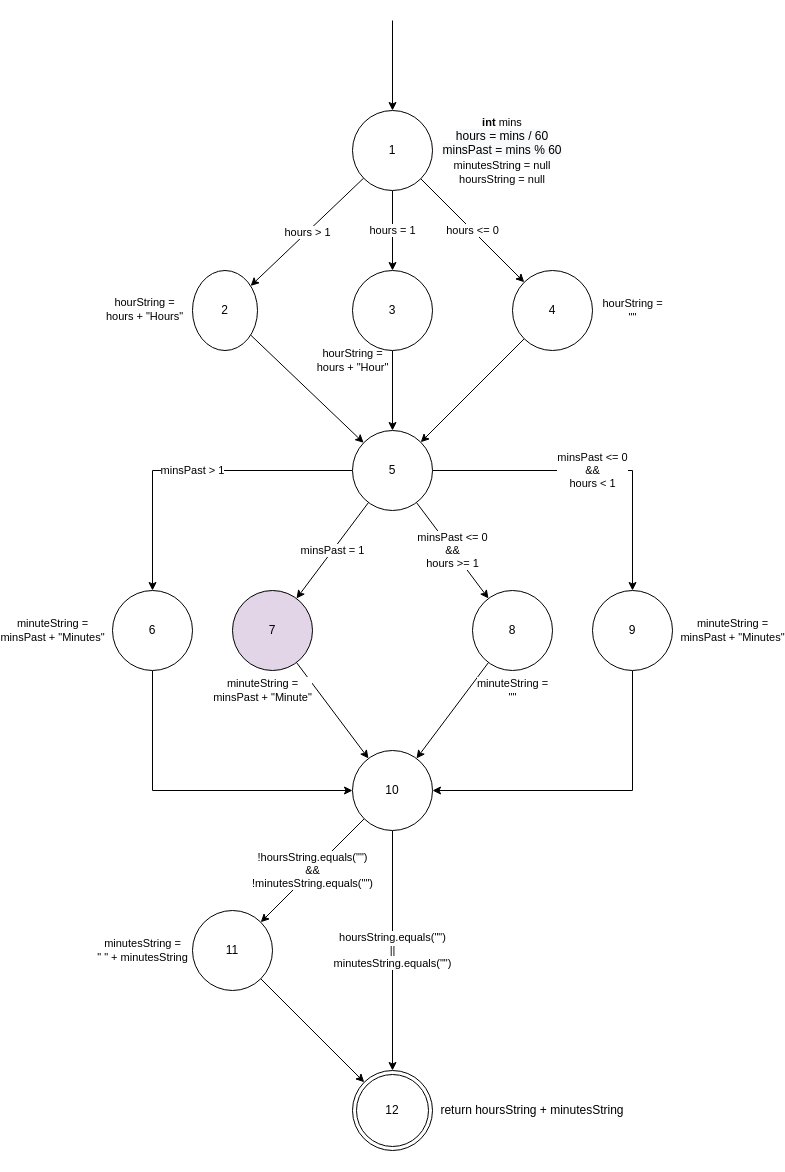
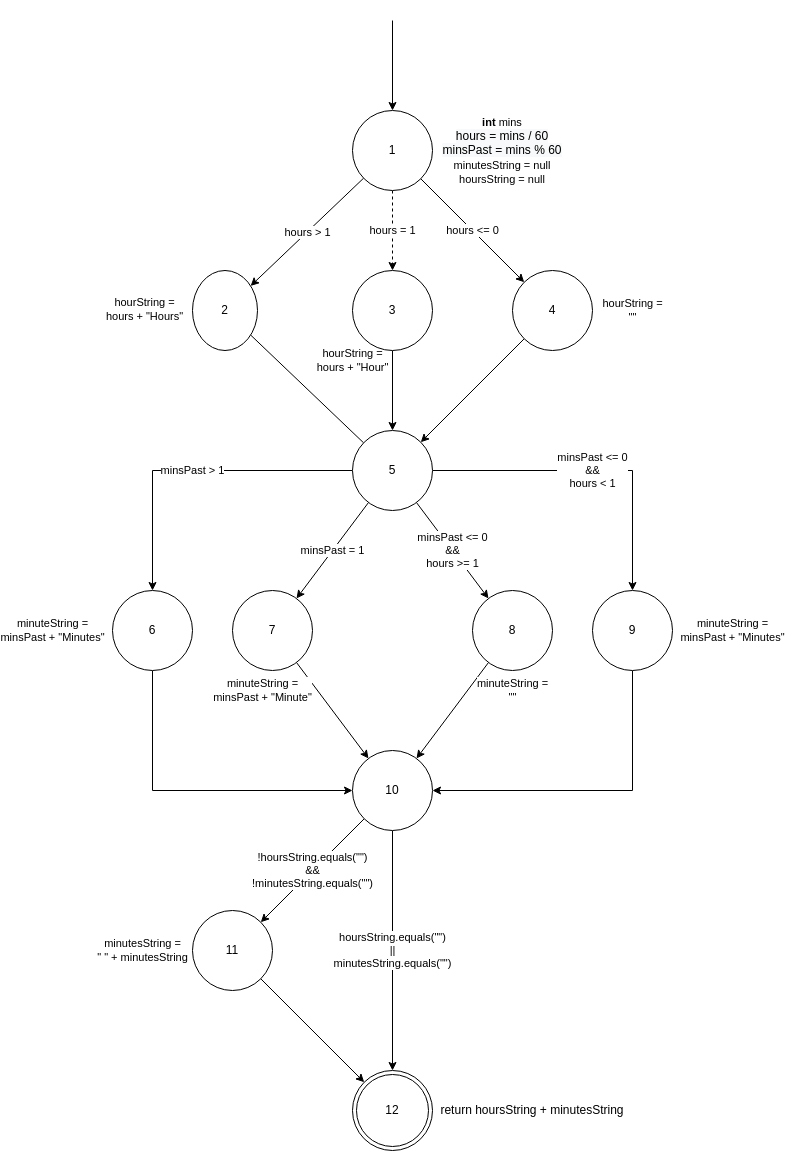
  <mxCell id="0" />
  <mxCell id="1" parent="0" />
  <mxCell id="2" value="hours &amp;gt; 1" style="rounded=0;orthogonalLoop=1;jettySize=auto;html=1;" parent="1" source="5" target="7" edge="1"><mxGeometry relative="1" as="geometry" /></mxCell>
- <mxCell id="3" value="hours = 1" style="edgeStyle=none;rounded=0;orthogonalLoop=1;jettySize=auto;html=1;" parent="1" source="5" target="9" edge="1"><mxGeometry relative="1" as="geometry" /></mxCell>
+ <mxCell id="3" value="hours = 1" style="edgeStyle=none;rounded=0;orthogonalLoop=1;jettySize=auto;html=1;dashed=1;" parent="1" source="5" target="9" edge="1"><mxGeometry relative="1" as="geometry" /></mxCell>
  <mxCell id="4" value="hours &amp;lt;= 0" style="edgeStyle=none;rounded=0;orthogonalLoop=1;jettySize=auto;html=1;" parent="1" source="5" target="11" edge="1"><mxGeometry relative="1" as="geometry" /></mxCell>
  <mxCell id="5" value="1" style="ellipse;whiteSpace=wrap;html=1;aspect=fixed;" parent="1" vertex="1"><mxGeometry x="260" y="110" width="80" height="80" as="geometry" /></mxCell>
- <mxCell id="6" value="&lt;span style=&quot;font-family: &amp;#34;helvetica&amp;#34;&quot;&gt;hourString =&lt;/span&gt;&lt;br style=&quot;background-color: rgb(248 , 249 , 250) ; font-family: &amp;#34;helvetica&amp;#34;&quot;&gt;&lt;span style=&quot;font-family: &amp;#34;helvetica&amp;#34;&quot;&gt;hours + &quot;Hours&quot;&lt;/span&gt;" style="edgeStyle=none;rounded=0;orthogonalLoop=1;jettySize=auto;html=1;" parent="1" source="7" target="17" edge="1"><mxGeometry x="-1" y="-112" relative="1" as="geometry"><mxPoint x="-29" y="-107" as="offset" /></mxGeometry></mxCell>
+ <mxCell id="6" value="&lt;span style=&quot;font-family: &amp;#34;helvetica&amp;#34;&quot;&gt;hourString =&lt;/span&gt;&lt;br style=&quot;background-color: rgb(248 , 249 , 250) ; font-family: &amp;#34;helvetica&amp;#34;&quot;&gt;&lt;span style=&quot;font-family: &amp;#34;helvetica&amp;#34;&quot;&gt;hours + &quot;Hours&quot;&lt;/span&gt;" style="edgeStyle=none;rounded=0;orthogonalLoop=1;jettySize=auto;html=1;endArrow=none;" parent="1" source="7" target="17" edge="1"><mxGeometry x="-1" y="-112" relative="1" as="geometry"><mxPoint x="-29" y="-107" as="offset" /></mxGeometry></mxCell>
  <mxCell id="7" value="2" style="ellipse;whiteSpace=wrap;html=1;aspect=fixed;" parent="1" vertex="1"><mxGeometry x="100" y="270" width="65" height="80" as="geometry" /></mxCell>
  <mxCell id="8" value="hourString =&lt;br&gt;hours + &quot;Hour&quot;" style="edgeStyle=none;rounded=0;orthogonalLoop=1;jettySize=auto;html=1;" parent="1" source="9" target="17" edge="1"><mxGeometry x="-0.75" y="-40" relative="1" as="geometry"><mxPoint as="offset" /></mxGeometry></mxCell>
  <mxCell id="9" value="3" style="ellipse;whiteSpace=wrap;html=1;aspect=fixed;" parent="1" vertex="1"><mxGeometry x="260" y="270" width="80" height="80" as="geometry" /></mxCell>
  <mxCell id="10" value="&lt;span style=&quot;font-family: &amp;#34;helvetica&amp;#34;&quot;&gt;hourString =&lt;/span&gt;&lt;br style=&quot;background-color: rgb(248 , 249 , 250) ; font-family: &amp;#34;helvetica&amp;#34;&quot;&gt;&lt;span style=&quot;font-family: &amp;#34;helvetica&amp;#34;&quot;&gt;&quot;&quot;&lt;/span&gt;" style="edgeStyle=none;rounded=0;orthogonalLoop=1;jettySize=auto;html=1;" parent="1" source="11" target="17" edge="1"><mxGeometry x="-1" y="112" relative="1" as="geometry"><mxPoint x="29" y="-107" as="offset" /></mxGeometry></mxCell>
  <mxCell id="11" value="4" style="ellipse;whiteSpace=wrap;html=1;aspect=fixed;" parent="1" vertex="1"><mxGeometry x="420" y="270" width="80" height="80" as="geometry" /></mxCell>
  <mxCell id="12" value="" style="endArrow=classic;html=1;entryX=0.5;entryY=0;entryDx=0;entryDy=0;" parent="1" target="5" edge="1"><mxGeometry x="-0.111" width="50" height="50" relative="1" as="geometry"><mxPoint x="300" y="20" as="sourcePoint" /><mxPoint x="220" y="90" as="targetPoint" /><mxPoint as="offset" /></mxGeometry></mxCell>
  <mxCell id="13" value="minsPast &amp;lt;= 0&lt;br&gt;&amp;amp;&amp;amp;&lt;br&gt;hours &amp;gt;= 1" style="edgeStyle=none;rounded=0;orthogonalLoop=1;jettySize=auto;html=1;" parent="1" source="17" target="23" edge="1"><mxGeometry relative="1" as="geometry" /></mxCell>
  <mxCell id="14" value="minsPast &amp;lt;= 0&lt;br&gt;&amp;amp;&amp;amp;&lt;br&gt;hours &amp;lt; 1" style="edgeStyle=orthogonalEdgeStyle;rounded=0;orthogonalLoop=1;jettySize=auto;html=1;" parent="1" source="17" target="25" edge="1"><mxGeometry relative="1" as="geometry" /></mxCell>
  <mxCell id="15" value="minsPast &amp;gt; 1" style="edgeStyle=orthogonalEdgeStyle;rounded=0;orthogonalLoop=1;jettySize=auto;html=1;" parent="1" source="17" target="21" edge="1"><mxGeometry relative="1" as="geometry" /></mxCell>
  <mxCell id="16" value="minsPast = 1" style="edgeStyle=none;rounded=0;orthogonalLoop=1;jettySize=auto;html=1;" parent="1" source="17" target="19" edge="1"><mxGeometry relative="1" as="geometry" /></mxCell>
  <mxCell id="17" value="5" style="ellipse;whiteSpace=wrap;html=1;aspect=fixed;" parent="1" vertex="1"><mxGeometry x="260" y="430" width="80" height="80" as="geometry" /></mxCell>
  <mxCell id="18" value="minuteString =&lt;br&gt;minsPast + &quot;Minute&quot;" style="edgeStyle=none;rounded=0;orthogonalLoop=1;jettySize=auto;html=1;" parent="1" source="19" target="28" edge="1"><mxGeometry x="-0.967" y="-44" relative="1" as="geometry"><mxPoint as="offset" /></mxGeometry></mxCell>
- <mxCell id="19" value="7" style="ellipse;whiteSpace=wrap;html=1;aspect=fixed;fillColor=#e1d5e7;" parent="1" vertex="1"><mxGeometry x="140" y="590" width="80" height="80" as="geometry" /></mxCell>
+ <mxCell id="19" value="7" style="ellipse;whiteSpace=wrap;html=1;aspect=fixed;" parent="1" vertex="1"><mxGeometry x="140" y="590" width="80" height="80" as="geometry" /></mxCell>
  <mxCell id="20" value="minuteString =&lt;br&gt;minsPast + &quot;Minutes&quot;" style="edgeStyle=orthogonalEdgeStyle;rounded=0;orthogonalLoop=1;jettySize=auto;html=1;" parent="1" source="21" target="28" edge="1"><mxGeometry x="-1" y="-108" relative="1" as="geometry"><Array as="points"><mxPoint x="60" y="790" /></Array><mxPoint x="8" y="-40" as="offset" /></mxGeometry></mxCell>
  <mxCell id="21" value="6" style="ellipse;whiteSpace=wrap;html=1;aspect=fixed;" parent="1" vertex="1"><mxGeometry x="20" y="590" width="80" height="80" as="geometry" /></mxCell>
  <mxCell id="22" value="minuteString =&lt;br&gt;&quot;&quot;" style="edgeStyle=none;rounded=0;orthogonalLoop=1;jettySize=auto;html=1;" parent="1" source="23" target="28" edge="1"><mxGeometry x="-0.867" y="36" relative="1" as="geometry"><mxPoint as="offset" /></mxGeometry></mxCell>
  <mxCell id="23" value="8" style="ellipse;whiteSpace=wrap;html=1;aspect=fixed;" parent="1" vertex="1"><mxGeometry x="380" y="590" width="80" height="80" as="geometry" /></mxCell>
  <mxCell id="24" value="&lt;span&gt;minuteString =&lt;/span&gt;&lt;br style=&quot;background-color: rgb(248 , 249 , 250)&quot;&gt;&lt;span&gt;minsPast + &quot;Minutes&quot;&lt;/span&gt;" style="edgeStyle=orthogonalEdgeStyle;rounded=0;orthogonalLoop=1;jettySize=auto;html=1;" parent="1" source="25" target="28" edge="1"><mxGeometry x="-1" y="108" relative="1" as="geometry"><Array as="points"><mxPoint x="540" y="790" /></Array><mxPoint x="-8" y="-40" as="offset" /></mxGeometry></mxCell>
  <mxCell id="25" value="9" style="ellipse;whiteSpace=wrap;html=1;aspect=fixed;" parent="1" vertex="1"><mxGeometry x="500" y="590" width="80" height="80" as="geometry" /></mxCell>
  <mxCell id="26" value="!hoursString.equals(&quot;&quot;)&lt;br&gt;&amp;amp;&amp;amp;&lt;br&gt;!minutesString.equals(&quot;&quot;)" style="rounded=0;orthogonalLoop=1;jettySize=auto;html=1;" parent="1" source="28" target="30" edge="1"><mxGeometry relative="1" as="geometry" /></mxCell>
  <mxCell id="27" value="hoursString.equals(&quot;&quot;)&lt;br&gt;||&lt;br&gt;minutesString.equals(&quot;&quot;)" style="edgeStyle=none;rounded=0;orthogonalLoop=1;jettySize=auto;html=1;" parent="1" source="28" target="31" edge="1"><mxGeometry relative="1" as="geometry" /></mxCell>
  <mxCell id="28" value="10" style="ellipse;whiteSpace=wrap;html=1;aspect=fixed;" parent="1" vertex="1"><mxGeometry x="260" y="750" width="80" height="80" as="geometry" /></mxCell>
  <mxCell id="29" value="minutesString =&lt;br&gt;&quot; &quot; + minutesString" style="edgeStyle=none;rounded=0;orthogonalLoop=1;jettySize=auto;html=1;" parent="1" source="30" target="31" edge="1"><mxGeometry x="-1" y="-122" relative="1" as="geometry"><mxPoint x="-32" y="-115" as="offset" /></mxGeometry></mxCell>
  <mxCell id="30" value="11" style="ellipse;whiteSpace=wrap;html=1;aspect=fixed;" parent="1" vertex="1"><mxGeometry x="100" y="910" width="80" height="80" as="geometry" /></mxCell>
  <mxCell id="31" value="12" style="ellipse;shape=doubleEllipse;whiteSpace=wrap;html=1;aspect=fixed;" parent="1" vertex="1"><mxGeometry x="260" y="1070" width="80" height="80" as="geometry" /></mxCell>
  <mxCell id="32" value="return hoursString + minutesString" style="text;html=1;strokeColor=none;fillColor=none;align=center;verticalAlign=middle;whiteSpace=wrap;rounded=0;" parent="1" vertex="1"><mxGeometry x="340" y="1100" width="200" height="20" as="geometry" /></mxCell>
  <mxCell id="33" value="&lt;b style=&quot;color: rgb(0 , 0 , 0) ; font-family: &amp;#34;helvetica&amp;#34; ; font-size: 11px ; font-style: normal ; letter-spacing: normal ; text-align: center ; text-indent: 0px ; text-transform: none ; word-spacing: 0px&quot;&gt;int&lt;span&gt;&amp;nbsp;&lt;/span&gt;&lt;/b&gt;&lt;span style=&quot;color: rgb(0 , 0 , 0) ; font-family: &amp;#34;helvetica&amp;#34; ; font-size: 11px ; font-style: normal ; font-weight: 400 ; letter-spacing: normal ; text-align: center ; text-indent: 0px ; text-transform: none ; word-spacing: 0px ; background-color: rgb(255 , 255 , 255) ; display: inline ; float: none&quot;&gt;mins&lt;/span&gt;&lt;br style=&quot;color: rgb(0 , 0 , 0) ; font-family: &amp;#34;helvetica&amp;#34; ; font-size: 11px ; font-style: normal ; font-weight: 400 ; letter-spacing: normal ; text-align: center ; text-indent: 0px ; text-transform: none ; word-spacing: 0px&quot;&gt;&lt;span style=&quot;color: rgb(0 , 0 , 0) ; font-family: &amp;#34;helvetica&amp;#34; ; font-style: normal ; font-weight: 400 ; letter-spacing: normal ; text-align: center ; text-indent: 0px ; text-transform: none ; word-spacing: 0px ; font-size: 12px ; background-color: rgb(248 , 249 , 250)&quot;&gt;hours = mins / 60&lt;/span&gt;&lt;br style=&quot;color: rgb(0 , 0 , 0) ; font-family: &amp;#34;helvetica&amp;#34; ; font-style: normal ; font-weight: 400 ; letter-spacing: normal ; text-align: center ; text-indent: 0px ; text-transform: none ; word-spacing: 0px ; font-size: 12px ; background-color: rgb(248 , 249 , 250)&quot;&gt;&lt;span style=&quot;color: rgb(0 , 0 , 0) ; font-family: &amp;#34;helvetica&amp;#34; ; font-style: normal ; font-weight: 400 ; letter-spacing: normal ; text-align: center ; text-indent: 0px ; text-transform: none ; word-spacing: 0px ; font-size: 12px ; background-color: rgb(248 , 249 , 250)&quot;&gt;minsPast = mins % 60&lt;br&gt;&lt;/span&gt;&lt;span style=&quot;color: rgb(0 , 0 , 0) ; font-family: &amp;#34;helvetica&amp;#34; ; font-size: 11px ; font-style: normal ; font-weight: 400 ; letter-spacing: normal ; text-align: center ; text-indent: 0px ; text-transform: none ; word-spacing: 0px ; background-color: rgb(255 , 255 , 255) ; display: inline ; float: none&quot;&gt;minutesString = null&lt;/span&gt;&lt;br style=&quot;color: rgb(0 , 0 , 0) ; font-family: &amp;#34;helvetica&amp;#34; ; font-size: 11px ; font-style: normal ; font-weight: 400 ; letter-spacing: normal ; text-align: center ; text-indent: 0px ; text-transform: none ; word-spacing: 0px&quot;&gt;&lt;span style=&quot;color: rgb(0 , 0 , 0) ; font-family: &amp;#34;helvetica&amp;#34; ; font-size: 11px ; font-style: normal ; font-weight: 400 ; letter-spacing: normal ; text-align: center ; text-indent: 0px ; text-transform: none ; word-spacing: 0px ; background-color: rgb(255 , 255 , 255) ; display: inline ; float: none&quot;&gt;hoursString = null&lt;/span&gt;" style="text;html=1;strokeColor=none;fillColor=none;align=center;verticalAlign=middle;whiteSpace=wrap;rounded=0;" vertex="1" parent="1"><mxGeometry x="320" y="100" width="180" height="100" as="geometry" /></mxCell>
